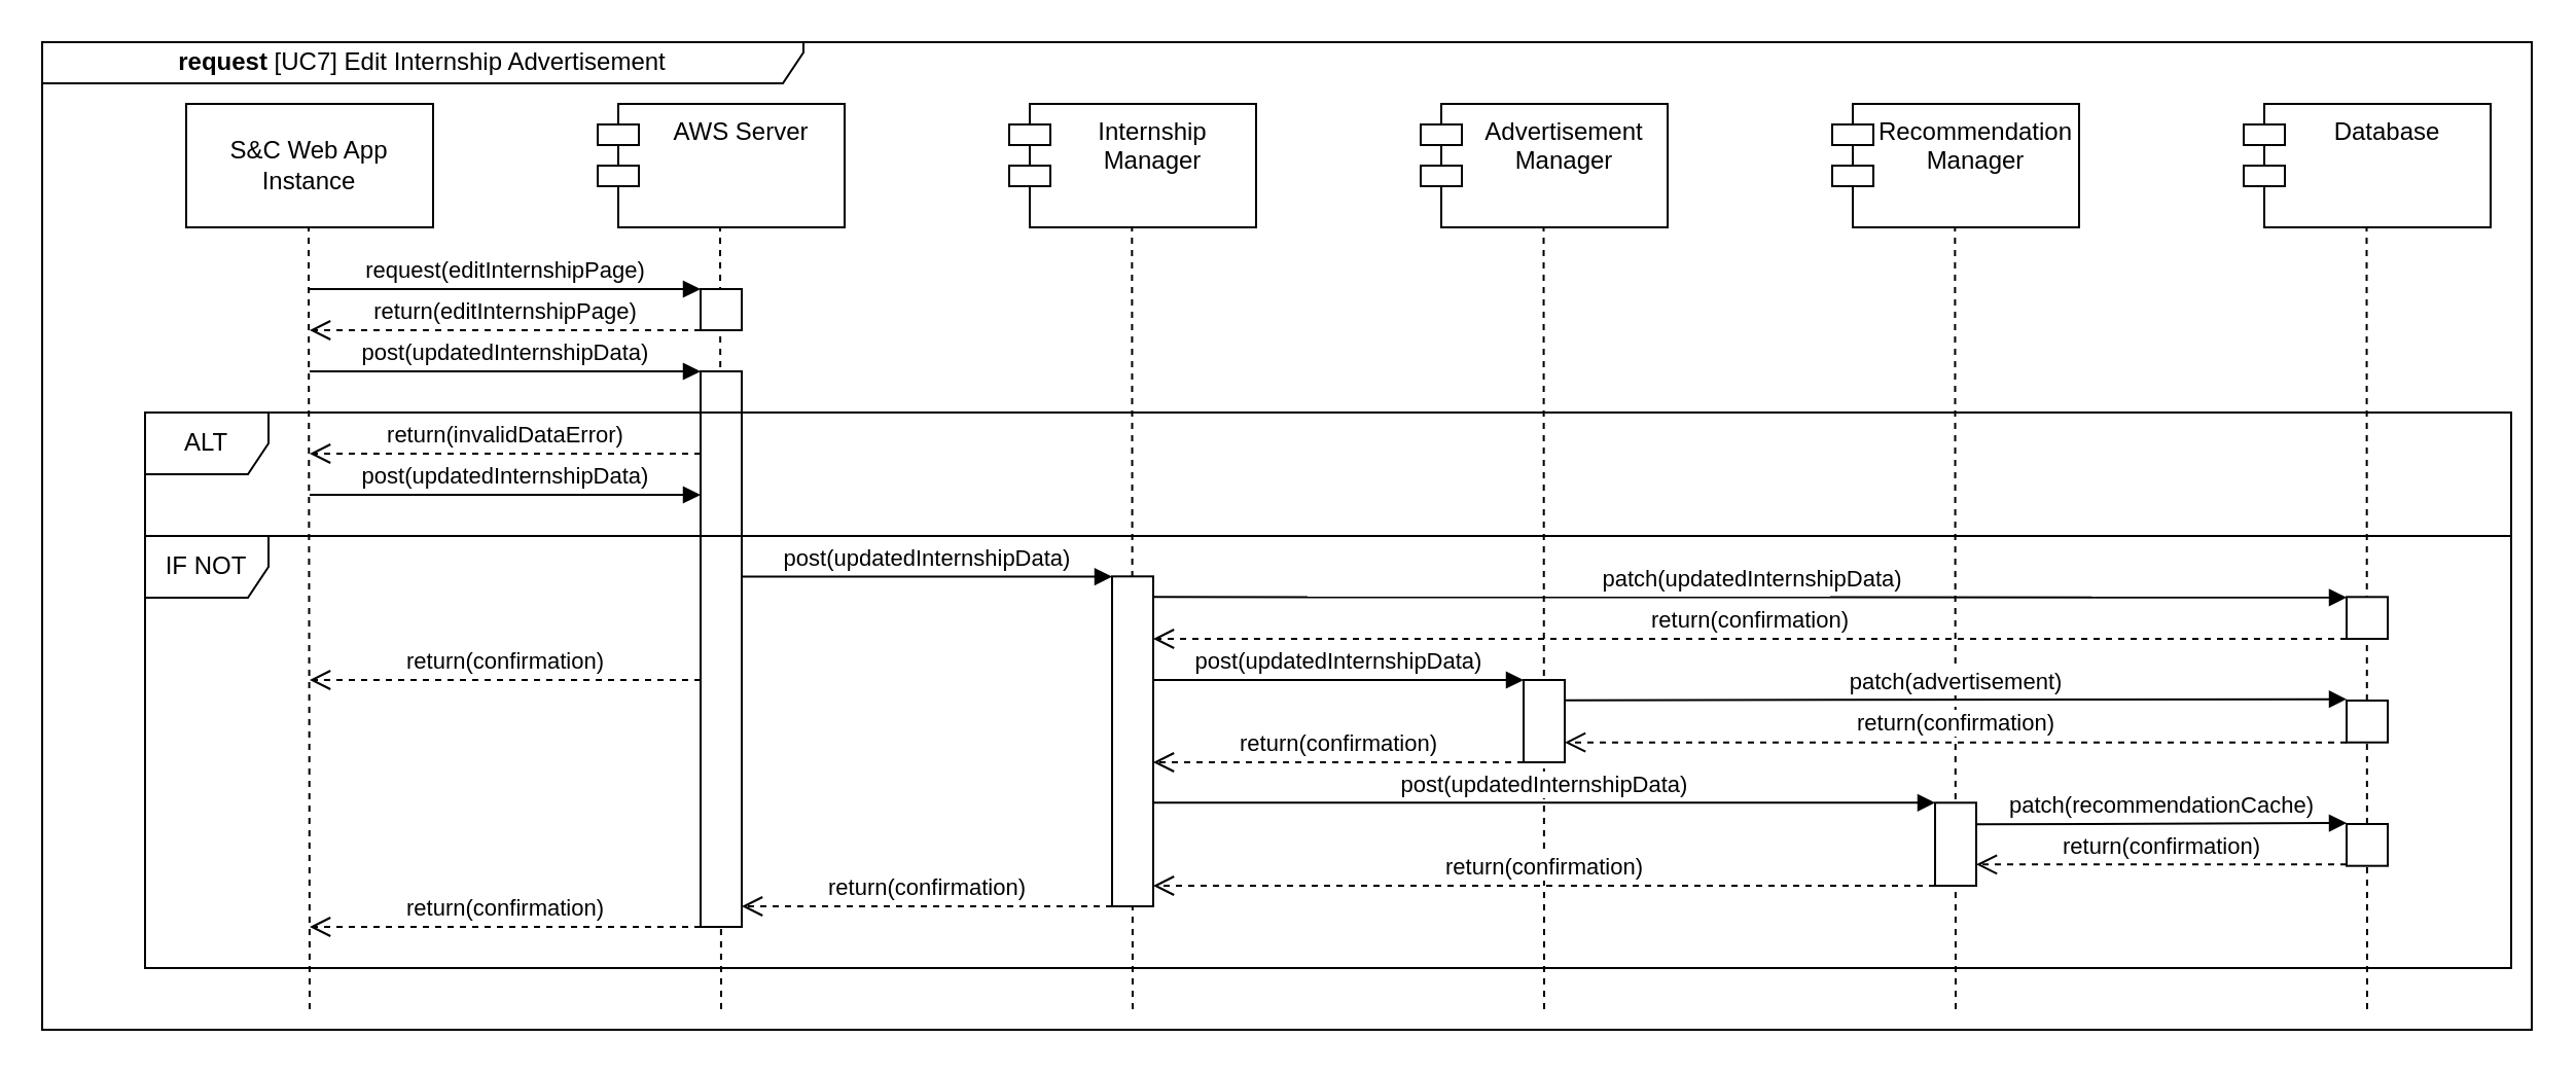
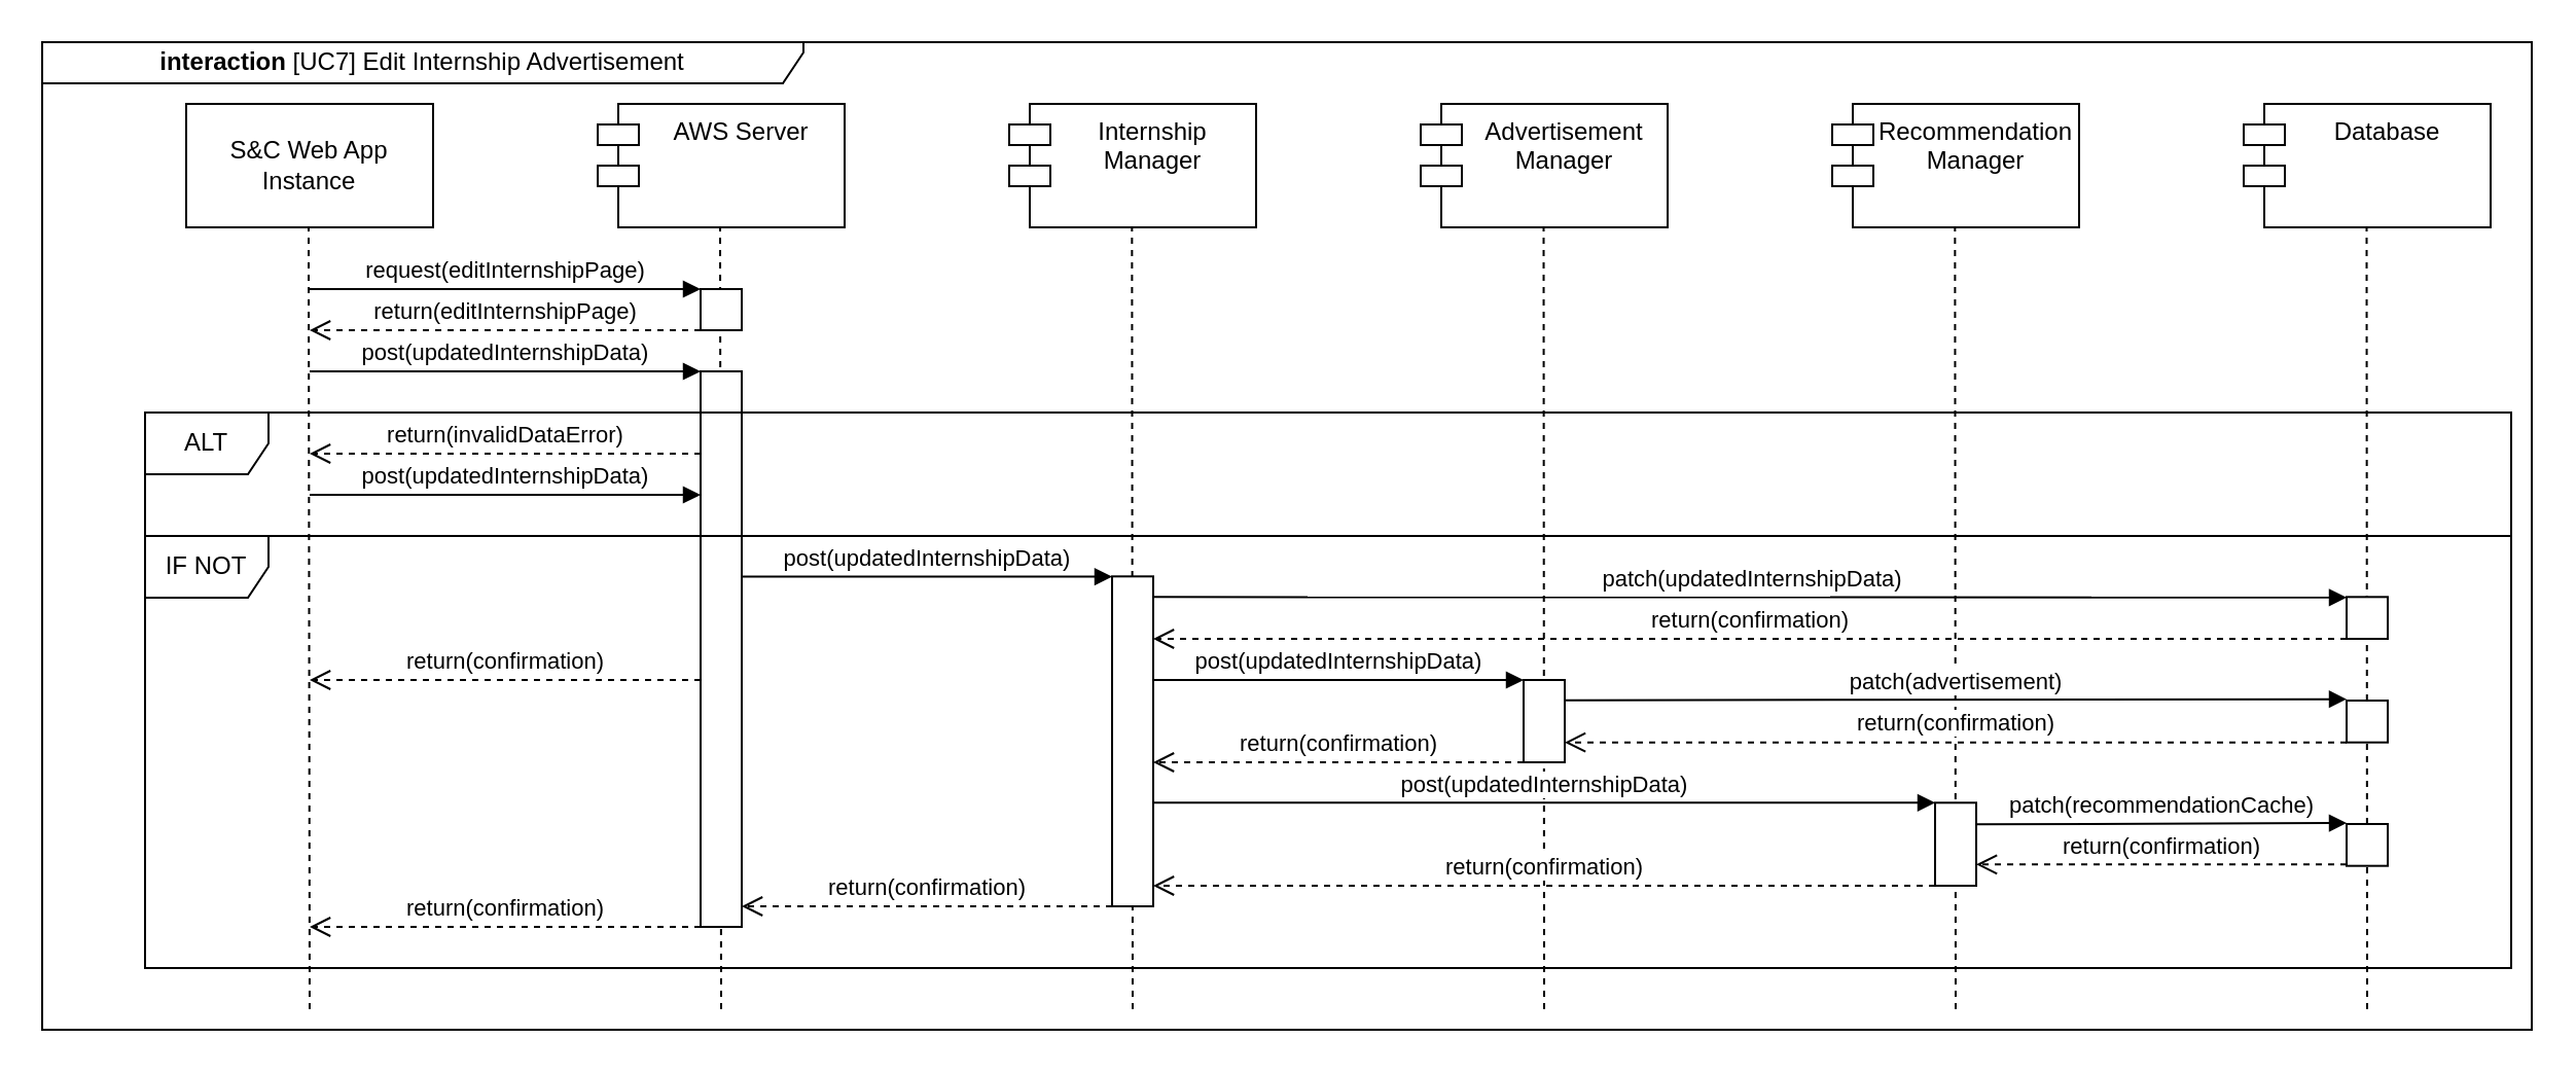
  <mxCell id="0" />
  <mxCell id="1" parent="0" />
  <mxCell id="2" value="S&amp;amp;C Web App Instance" style="rounded=0;whiteSpace=wrap;html=1;" parent="1" vertex="1"><mxGeometry x="90" y="50" width="120" height="60" as="geometry" /></mxCell>
  <mxCell id="3" value="AWS Server&lt;div&gt;&lt;br&gt;&lt;/div&gt;" style="shape=module;align=left;spacingLeft=20;align=center;verticalAlign=top;whiteSpace=wrap;html=1;" parent="1" vertex="1"><mxGeometry x="290" y="50" width="120" height="60" as="geometry" /></mxCell>
  <mxCell id="4" value="Internship Manager" style="shape=module;align=left;spacingLeft=20;align=center;verticalAlign=top;whiteSpace=wrap;html=1;" parent="1" vertex="1"><mxGeometry x="490" y="50" width="120" height="60" as="geometry" /></mxCell>
  <mxCell id="5" value="Advertisement Manager" style="shape=module;align=left;spacingLeft=20;align=center;verticalAlign=top;whiteSpace=wrap;html=1;" parent="1" vertex="1"><mxGeometry x="690" y="50" width="120" height="60" as="geometry" /></mxCell>
  <mxCell id="6" value="" style="endArrow=none;dashed=1;html=1;rounded=0;" parent="1" edge="1"><mxGeometry width="50" height="50" relative="1" as="geometry"><mxPoint x="150" y="490" as="sourcePoint" /><mxPoint x="149.5" y="110" as="targetPoint" /></mxGeometry></mxCell>
  <mxCell id="7" value="" style="endArrow=none;dashed=1;html=1;rounded=0;" parent="1" edge="1"><mxGeometry width="50" height="50" relative="1" as="geometry"><mxPoint x="350" y="490" as="sourcePoint" /><mxPoint x="349.5" y="110" as="targetPoint" /></mxGeometry></mxCell>
  <mxCell id="8" value="" style="endArrow=none;dashed=1;html=1;rounded=0;" parent="1" edge="1"><mxGeometry width="50" height="50" relative="1" as="geometry"><mxPoint x="550" y="490" as="sourcePoint" /><mxPoint x="549.67" y="110" as="targetPoint" /></mxGeometry></mxCell>
  <mxCell id="9" value="" style="endArrow=none;dashed=1;html=1;rounded=0;" parent="1" edge="1"><mxGeometry width="50" height="50" relative="1" as="geometry"><mxPoint x="750" y="490" as="sourcePoint" /><mxPoint x="749.75" y="110" as="targetPoint" /></mxGeometry></mxCell>
  <mxCell id="10" value="" style="rounded=0;whiteSpace=wrap;html=1;rotation=0;" parent="1" vertex="1"><mxGeometry x="340" y="140" width="20" height="20" as="geometry" /></mxCell>
  <mxCell id="11" value="return(editInternshipPage)" style="html=1;verticalAlign=bottom;endArrow=open;dashed=1;endSize=8;curved=0;rounded=0;" parent="1" edge="1"><mxGeometry x="0.002" relative="1" as="geometry"><mxPoint x="340" y="160" as="sourcePoint" /><mxPoint x="150" y="160" as="targetPoint" /><mxPoint as="offset" /></mxGeometry></mxCell>
  <mxCell id="12" value="request(editInternshipPage)" style="html=1;verticalAlign=bottom;endArrow=block;curved=0;rounded=0;" parent="1" edge="1"><mxGeometry width="80" relative="1" as="geometry"><mxPoint x="150" y="140" as="sourcePoint" /><mxPoint x="340" y="140" as="targetPoint" /></mxGeometry></mxCell>
  <mxCell id="13" value="" style="rounded=0;whiteSpace=wrap;html=1;rotation=0;" parent="1" vertex="1"><mxGeometry x="340" y="180" width="20" height="270" as="geometry" /></mxCell>
  <mxCell id="14" value="post(updatedInternshipData)" style="html=1;verticalAlign=bottom;endArrow=block;curved=0;rounded=0;" parent="1" edge="1"><mxGeometry x="0.002" width="80" relative="1" as="geometry"><mxPoint x="150" y="180" as="sourcePoint" /><mxPoint x="340" y="180" as="targetPoint" /><mxPoint as="offset" /></mxGeometry></mxCell>
  <mxCell id="15" value="return(invalidDataError)" style="html=1;verticalAlign=bottom;endArrow=open;dashed=1;endSize=8;curved=0;rounded=0;" parent="1" edge="1"><mxGeometry relative="1" as="geometry"><mxPoint x="340" y="220" as="sourcePoint" /><mxPoint x="150" y="220" as="targetPoint" /></mxGeometry></mxCell>
  <mxCell id="16" value="post(updatedInternshipData)" style="html=1;verticalAlign=bottom;endArrow=block;curved=0;rounded=0;" parent="1" edge="1"><mxGeometry x="0.002" width="80" relative="1" as="geometry"><mxPoint x="150" y="240" as="sourcePoint" /><mxPoint x="340" y="240" as="targetPoint" /><mxPoint as="offset" /></mxGeometry></mxCell>
  <mxCell id="17" value="" style="rounded=0;whiteSpace=wrap;html=1;rotation=0;" vertex="1" parent="1"><mxGeometry x="540" y="279.66" width="20" height="160.34" as="geometry" /></mxCell>
  <mxCell id="18" value="post(updatedInternshipData)" style="html=1;verticalAlign=bottom;endArrow=block;curved=0;rounded=0;" edge="1" parent="1"><mxGeometry x="0.002" width="80" relative="1" as="geometry"><mxPoint x="360" y="279.76" as="sourcePoint" /><mxPoint x="540" y="279.76" as="targetPoint" /><mxPoint as="offset" /></mxGeometry></mxCell>
  <mxCell id="19" value="return(confirmation)" style="html=1;verticalAlign=bottom;endArrow=open;dashed=1;endSize=8;curved=0;rounded=0;" edge="1" parent="1"><mxGeometry relative="1" as="geometry"><mxPoint x="340" y="330" as="sourcePoint" /><mxPoint x="150" y="330" as="targetPoint" /></mxGeometry></mxCell>
  <mxCell id="20" value="Recommendation&lt;div&gt;Manager&lt;/div&gt;" style="shape=module;align=left;spacingLeft=20;align=center;verticalAlign=top;whiteSpace=wrap;html=1;" vertex="1" parent="1"><mxGeometry x="890" y="50" width="120" height="60" as="geometry" /></mxCell>
  <mxCell id="21" value="Database" style="shape=module;align=left;spacingLeft=20;align=center;verticalAlign=top;whiteSpace=wrap;html=1;" vertex="1" parent="1"><mxGeometry x="1090" y="50" width="120" height="60" as="geometry" /></mxCell>
  <mxCell id="22" value="" style="endArrow=none;dashed=1;html=1;rounded=0;" edge="1" parent="1"><mxGeometry width="50" height="50" relative="1" as="geometry"><mxPoint x="950" y="490" as="sourcePoint" /><mxPoint x="949.67" y="110" as="targetPoint" /></mxGeometry></mxCell>
  <mxCell id="23" value="" style="endArrow=none;dashed=1;html=1;rounded=0;" edge="1" parent="1"><mxGeometry width="50" height="50" relative="1" as="geometry"><mxPoint x="1150" y="490" as="sourcePoint" /><mxPoint x="1149.75" y="110" as="targetPoint" /></mxGeometry></mxCell>
  <mxCell id="24" value="patch(updatedInternshipData)" style="html=1;verticalAlign=bottom;endArrow=block;curved=0;rounded=0;" edge="1" parent="1"><mxGeometry x="0.002" width="80" relative="1" as="geometry"><mxPoint x="560" y="289.66" as="sourcePoint" /><mxPoint x="1140" y="289.9" as="targetPoint" /><mxPoint as="offset" /></mxGeometry></mxCell>
  <mxCell id="25" value="" style="rounded=0;whiteSpace=wrap;html=1;rotation=0;" vertex="1" parent="1"><mxGeometry x="1140" y="289.66" width="20" height="20.34" as="geometry" /></mxCell>
  <mxCell id="26" value="return(confirmation)" style="html=1;verticalAlign=bottom;endArrow=open;dashed=1;endSize=8;curved=0;rounded=0;" edge="1" parent="1"><mxGeometry relative="1" as="geometry"><mxPoint x="1140" y="310" as="sourcePoint" /><mxPoint x="560" y="310" as="targetPoint" /></mxGeometry></mxCell>
  <mxCell id="27" value="" style="rounded=0;whiteSpace=wrap;html=1;rotation=0;" vertex="1" parent="1"><mxGeometry x="740" y="330" width="20" height="40" as="geometry" /></mxCell>
  <mxCell id="28" value="post(updatedInternshipData)" style="html=1;verticalAlign=bottom;endArrow=block;curved=0;rounded=0;" edge="1" parent="1"><mxGeometry x="0.002" width="80" relative="1" as="geometry"><mxPoint x="560" y="330" as="sourcePoint" /><mxPoint x="740" y="330" as="targetPoint" /><mxPoint as="offset" /></mxGeometry></mxCell>
  <mxCell id="29" value="patch(advertisement)" style="html=1;verticalAlign=bottom;endArrow=block;curved=0;rounded=0;" edge="1" parent="1"><mxGeometry x="0.002" width="80" relative="1" as="geometry"><mxPoint x="760" y="339.83" as="sourcePoint" /><mxPoint x="1140" y="339.33" as="targetPoint" /><mxPoint as="offset" /></mxGeometry></mxCell>
  <mxCell id="30" value="" style="rounded=0;whiteSpace=wrap;html=1;rotation=0;" vertex="1" parent="1"><mxGeometry x="1140" y="340" width="20" height="20.34" as="geometry" /></mxCell>
  <mxCell id="31" value="return(confirmation)" style="html=1;verticalAlign=bottom;endArrow=open;dashed=1;endSize=8;curved=0;rounded=0;" edge="1" parent="1"><mxGeometry relative="1" as="geometry"><mxPoint x="1140" y="360.34" as="sourcePoint" /><mxPoint x="760" y="360.34" as="targetPoint" /></mxGeometry></mxCell>
  <mxCell id="32" value="return(confirmation)" style="html=1;verticalAlign=bottom;endArrow=open;dashed=1;endSize=8;curved=0;rounded=0;" edge="1" parent="1"><mxGeometry relative="1" as="geometry"><mxPoint x="740" y="370" as="sourcePoint" /><mxPoint x="560" y="370" as="targetPoint" /></mxGeometry></mxCell>
  <mxCell id="33" value="" style="rounded=0;whiteSpace=wrap;html=1;rotation=0;" vertex="1" parent="1"><mxGeometry x="940" y="389.66" width="20" height="40.34" as="geometry" /></mxCell>
  <mxCell id="34" value="post(updatedInternshipData)" style="html=1;verticalAlign=bottom;endArrow=block;curved=0;rounded=0;" edge="1" parent="1"><mxGeometry x="0.002" width="80" relative="1" as="geometry"><mxPoint x="560" y="389.66" as="sourcePoint" /><mxPoint x="940" y="389.66" as="targetPoint" /><mxPoint as="offset" /></mxGeometry></mxCell>
  <mxCell id="35" value="" style="rounded=0;whiteSpace=wrap;html=1;rotation=0;" vertex="1" parent="1"><mxGeometry x="1140" y="400" width="20" height="20.34" as="geometry" /></mxCell>
  <mxCell id="36" value="patch(recommendationCache)" style="html=1;verticalAlign=bottom;endArrow=block;curved=0;rounded=0;" edge="1" parent="1"><mxGeometry x="0.002" width="80" relative="1" as="geometry"><mxPoint x="960" y="400.17" as="sourcePoint" /><mxPoint x="1140" y="399.5" as="targetPoint" /><mxPoint as="offset" /></mxGeometry></mxCell>
  <mxCell id="37" value="return(confirmation)" style="html=1;verticalAlign=bottom;endArrow=open;dashed=1;endSize=8;curved=0;rounded=0;" edge="1" parent="1"><mxGeometry relative="1" as="geometry"><mxPoint x="1140" y="419.66" as="sourcePoint" /><mxPoint x="960" y="419.66" as="targetPoint" /></mxGeometry></mxCell>
  <mxCell id="38" value="return(confirmation)" style="html=1;verticalAlign=bottom;endArrow=open;dashed=1;endSize=8;curved=0;rounded=0;" edge="1" parent="1"><mxGeometry relative="1" as="geometry"><mxPoint x="940" y="430" as="sourcePoint" /><mxPoint x="560" y="430" as="targetPoint" /></mxGeometry></mxCell>
  <mxCell id="39" value="return(confirmation)" style="html=1;verticalAlign=bottom;endArrow=open;dashed=1;endSize=8;curved=0;rounded=0;" edge="1" parent="1"><mxGeometry relative="1" as="geometry"><mxPoint x="540" y="440" as="sourcePoint" /><mxPoint x="360" y="440" as="targetPoint" /></mxGeometry></mxCell>
  <mxCell id="40" value="return(confirmation)" style="html=1;verticalAlign=bottom;endArrow=open;dashed=1;endSize=8;curved=0;rounded=0;" edge="1" parent="1"><mxGeometry relative="1" as="geometry"><mxPoint x="340" y="450" as="sourcePoint" /><mxPoint x="150" y="450" as="targetPoint" /></mxGeometry></mxCell>
  <mxCell id="41" value="ALT" style="shape=umlFrame;whiteSpace=wrap;html=1;pointerEvents=0;" vertex="1" parent="1"><mxGeometry x="70" y="200" width="1150" height="60" as="geometry" /></mxCell>
  <mxCell id="42" value="IF NOT" style="shape=umlFrame;whiteSpace=wrap;html=1;pointerEvents=0;" vertex="1" parent="1"><mxGeometry x="70" y="260" width="1150" height="210" as="geometry" /></mxCell>
- <mxCell id="43" value="&lt;b&gt;request&amp;nbsp;&lt;/b&gt;[UC7] Edit Internship Advertisement" style="shape=umlFrame;whiteSpace=wrap;html=1;pointerEvents=0;width=370;height=20;" vertex="1" parent="1"><mxGeometry x="20" y="20" width="1210" height="480" as="geometry" /></mxCell>
+ <mxCell id="43" value="&lt;b&gt;interaction&amp;nbsp;&lt;/b&gt;[UC7] Edit Internship Advertisement" style="shape=umlFrame;whiteSpace=wrap;html=1;pointerEvents=0;width=370;height=20;" vertex="1" parent="1"><mxGeometry x="20" y="20" width="1210" height="480" as="geometry" /></mxCell>
